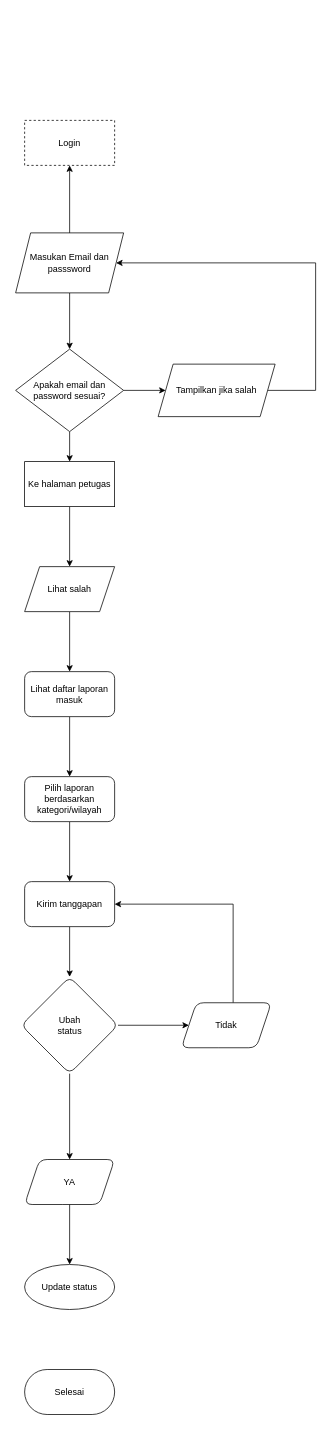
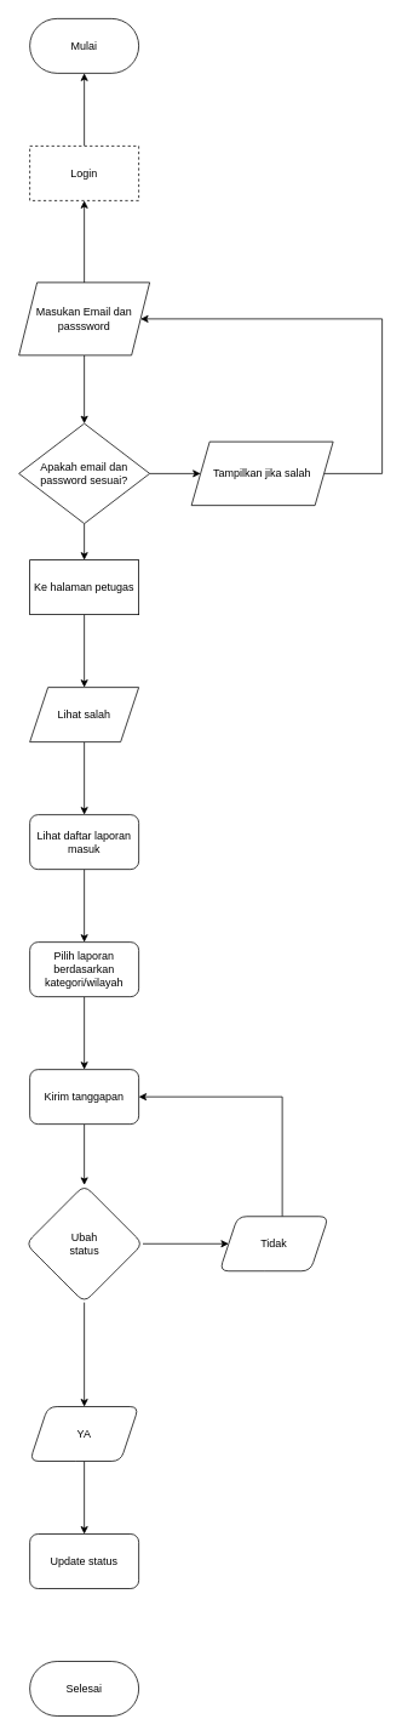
  <mxCell id="0" />
  <mxCell id="1" parent="0" />
  <mxCell id="2" value="" style="edgeStyle=orthogonalEdgeStyle;rounded=0;orthogonalLoop=1;jettySize=auto;html=1;" edge="1" parent="1" source="4" target="11"><mxGeometry relative="1" as="geometry" /></mxCell>
  <mxCell id="3" style="edgeStyle=orthogonalEdgeStyle;rounded=0;orthogonalLoop=1;jettySize=auto;html=1;entryX=0.5;entryY=0;entryDx=0;entryDy=0;" edge="1" parent="1" source="4" target="7"><mxGeometry relative="1" as="geometry" /></mxCell>
  <mxCell id="4" value="Masukan Email dan passsword" style="shape=parallelogram;perimeter=parallelogramPerimeter;whiteSpace=wrap;html=1;fixedSize=1;" vertex="1" parent="1"><mxGeometry x="20" y="310" width="144" height="80" as="geometry" /></mxCell>
  <mxCell id="5" value="" style="edgeStyle=orthogonalEdgeStyle;rounded=0;orthogonalLoop=1;jettySize=auto;html=1;" edge="1" parent="1" source="7" target="9"><mxGeometry relative="1" as="geometry" /></mxCell>
  <mxCell id="6" value="" style="edgeStyle=orthogonalEdgeStyle;rounded=0;orthogonalLoop=1;jettySize=auto;html=1;" edge="1" parent="1" source="7" target="14"><mxGeometry relative="1" as="geometry" /></mxCell>
  <mxCell id="7" value="Apakah email dan password sesuai?" style="rhombus;whiteSpace=wrap;html=1;" vertex="1" parent="1"><mxGeometry x="20" y="465" width="144" height="110" as="geometry" /></mxCell>
  <mxCell id="8" style="edgeStyle=orthogonalEdgeStyle;rounded=0;orthogonalLoop=1;jettySize=auto;html=1;entryX=1;entryY=0.5;entryDx=0;entryDy=0;" edge="1" parent="1" source="9" target="4"><mxGeometry relative="1" as="geometry"><Array as="points"><mxPoint x="420" y="520" /><mxPoint x="420" y="350" /></Array></mxGeometry></mxCell>
  <mxCell id="9" value="Tampilkan jika salah" style="shape=parallelogram;perimeter=parallelogramPerimeter;whiteSpace=wrap;html=1;fixedSize=1;" vertex="1" parent="1"><mxGeometry x="210" y="485" width="156" height="70" as="geometry" /></mxCell>
+ <mxCell id="10" value="" style="edgeStyle=orthogonalEdgeStyle;rounded=0;orthogonalLoop=1;jettySize=auto;html=1;" edge="1" parent="1" source="11" target="12"><mxGeometry relative="1" as="geometry" /></mxCell>
  <mxCell id="11" value="Login" style="whiteSpace=wrap;html=1;dashed=1;" vertex="1" parent="1"><mxGeometry x="32" y="160" width="120" height="60" as="geometry" /></mxCell>
+ <mxCell id="12" value="Mulai" style="rounded=1;whiteSpace=wrap;html=1;arcSize=50;" vertex="1" parent="1"><mxGeometry x="32" y="20" width="120" height="60" as="geometry" /></mxCell>
  <mxCell id="13" value="" style="edgeStyle=orthogonalEdgeStyle;rounded=0;orthogonalLoop=1;jettySize=auto;html=1;" edge="1" parent="1" source="14" target="16"><mxGeometry relative="1" as="geometry" /></mxCell>
  <mxCell id="14" value="Ke halaman petugas" style="whiteSpace=wrap;html=1;" vertex="1" parent="1"><mxGeometry x="32" y="615" width="120" height="60" as="geometry" /></mxCell>
  <mxCell id="15" value="" style="edgeStyle=orthogonalEdgeStyle;rounded=0;orthogonalLoop=1;jettySize=auto;html=1;" edge="1" parent="1" source="16" target="18"><mxGeometry relative="1" as="geometry" /></mxCell>
  <mxCell id="16" value="Lihat salah" style="shape=parallelogram;perimeter=parallelogramPerimeter;whiteSpace=wrap;html=1;fixedSize=1;" vertex="1" parent="1"><mxGeometry x="32" y="755" width="120" height="60" as="geometry" /></mxCell>
  <mxCell id="17" value="" style="edgeStyle=orthogonalEdgeStyle;rounded=0;orthogonalLoop=1;jettySize=auto;html=1;" edge="1" parent="1" source="18" target="20"><mxGeometry relative="1" as="geometry" /></mxCell>
  <mxCell id="18" value="Lihat daftar laporan masuk" style="rounded=1;whiteSpace=wrap;html=1;" vertex="1" parent="1"><mxGeometry x="32" y="895" width="120" height="60" as="geometry" /></mxCell>
  <mxCell id="19" value="" style="edgeStyle=orthogonalEdgeStyle;rounded=0;orthogonalLoop=1;jettySize=auto;html=1;" edge="1" parent="1" source="20" target="22"><mxGeometry relative="1" as="geometry" /></mxCell>
  <mxCell id="20" value="Pilih laporan berdasarkan kategori/wilayah" style="rounded=1;whiteSpace=wrap;html=1;" vertex="1" parent="1"><mxGeometry x="32" y="1035" width="120" height="60" as="geometry" /></mxCell>
  <mxCell id="21" value="" style="edgeStyle=orthogonalEdgeStyle;rounded=0;orthogonalLoop=1;jettySize=auto;html=1;" edge="1" parent="1" source="22" target="25"><mxGeometry relative="1" as="geometry" /></mxCell>
  <mxCell id="22" value="Kirim tanggapan" style="rounded=1;whiteSpace=wrap;html=1;" vertex="1" parent="1"><mxGeometry x="32" y="1175" width="120" height="60" as="geometry" /></mxCell>
  <mxCell id="23" value="" style="edgeStyle=orthogonalEdgeStyle;rounded=0;orthogonalLoop=1;jettySize=auto;html=1;" edge="1" parent="1" source="25" target="27"><mxGeometry relative="1" as="geometry" /></mxCell>
  <mxCell id="24" value="" style="edgeStyle=orthogonalEdgeStyle;rounded=0;orthogonalLoop=1;jettySize=auto;html=1;" edge="1" parent="1" source="25" target="29"><mxGeometry relative="1" as="geometry" /></mxCell>
  <mxCell id="25" value="Ubah&lt;div&gt;status&lt;/div&gt;" style="rhombus;whiteSpace=wrap;html=1;rounded=1;" vertex="1" parent="1"><mxGeometry x="27.5" y="1302" width="129" height="129" as="geometry" /></mxCell>
  <mxCell id="26" style="edgeStyle=orthogonalEdgeStyle;rounded=0;orthogonalLoop=1;jettySize=auto;html=1;entryX=1;entryY=0.5;entryDx=0;entryDy=0;" edge="1" parent="1" source="27" target="22"><mxGeometry relative="1" as="geometry"><Array as="points"><mxPoint x="310" y="1205" /></Array></mxGeometry></mxCell>
  <mxCell id="27" value="Tidak" style="shape=parallelogram;perimeter=parallelogramPerimeter;whiteSpace=wrap;html=1;fixedSize=1;rounded=1;" vertex="1" parent="1"><mxGeometry x="241" y="1336.5" width="120" height="60" as="geometry" /></mxCell>
  <mxCell id="28" value="" style="edgeStyle=orthogonalEdgeStyle;rounded=0;orthogonalLoop=1;jettySize=auto;html=1;" edge="1" parent="1" source="29" target="30"><mxGeometry relative="1" as="geometry" /></mxCell>
  <mxCell id="29" value="YA" style="shape=parallelogram;perimeter=parallelogramPerimeter;whiteSpace=wrap;html=1;fixedSize=1;rounded=1;" vertex="1" parent="1"><mxGeometry x="32" y="1545.5" width="120" height="60" as="geometry" /></mxCell>
- <mxCell id="30" value="Update status" style="ellipse;whiteSpace=wrap;html=1;" vertex="1" parent="1"><mxGeometry x="32" y="1685.5" width="120" height="60" as="geometry" /></mxCell>
+ <mxCell id="30" value="Update status" style="rounded=1;whiteSpace=wrap;html=1;" vertex="1" parent="1"><mxGeometry x="32" y="1685.5" width="120" height="60" as="geometry" /></mxCell>
  <mxCell id="31" value="Selesai" style="whiteSpace=wrap;html=1;rounded=1;arcSize=50;" vertex="1" parent="1"><mxGeometry x="32" y="1825.5" width="120" height="60" as="geometry" /></mxCell>
